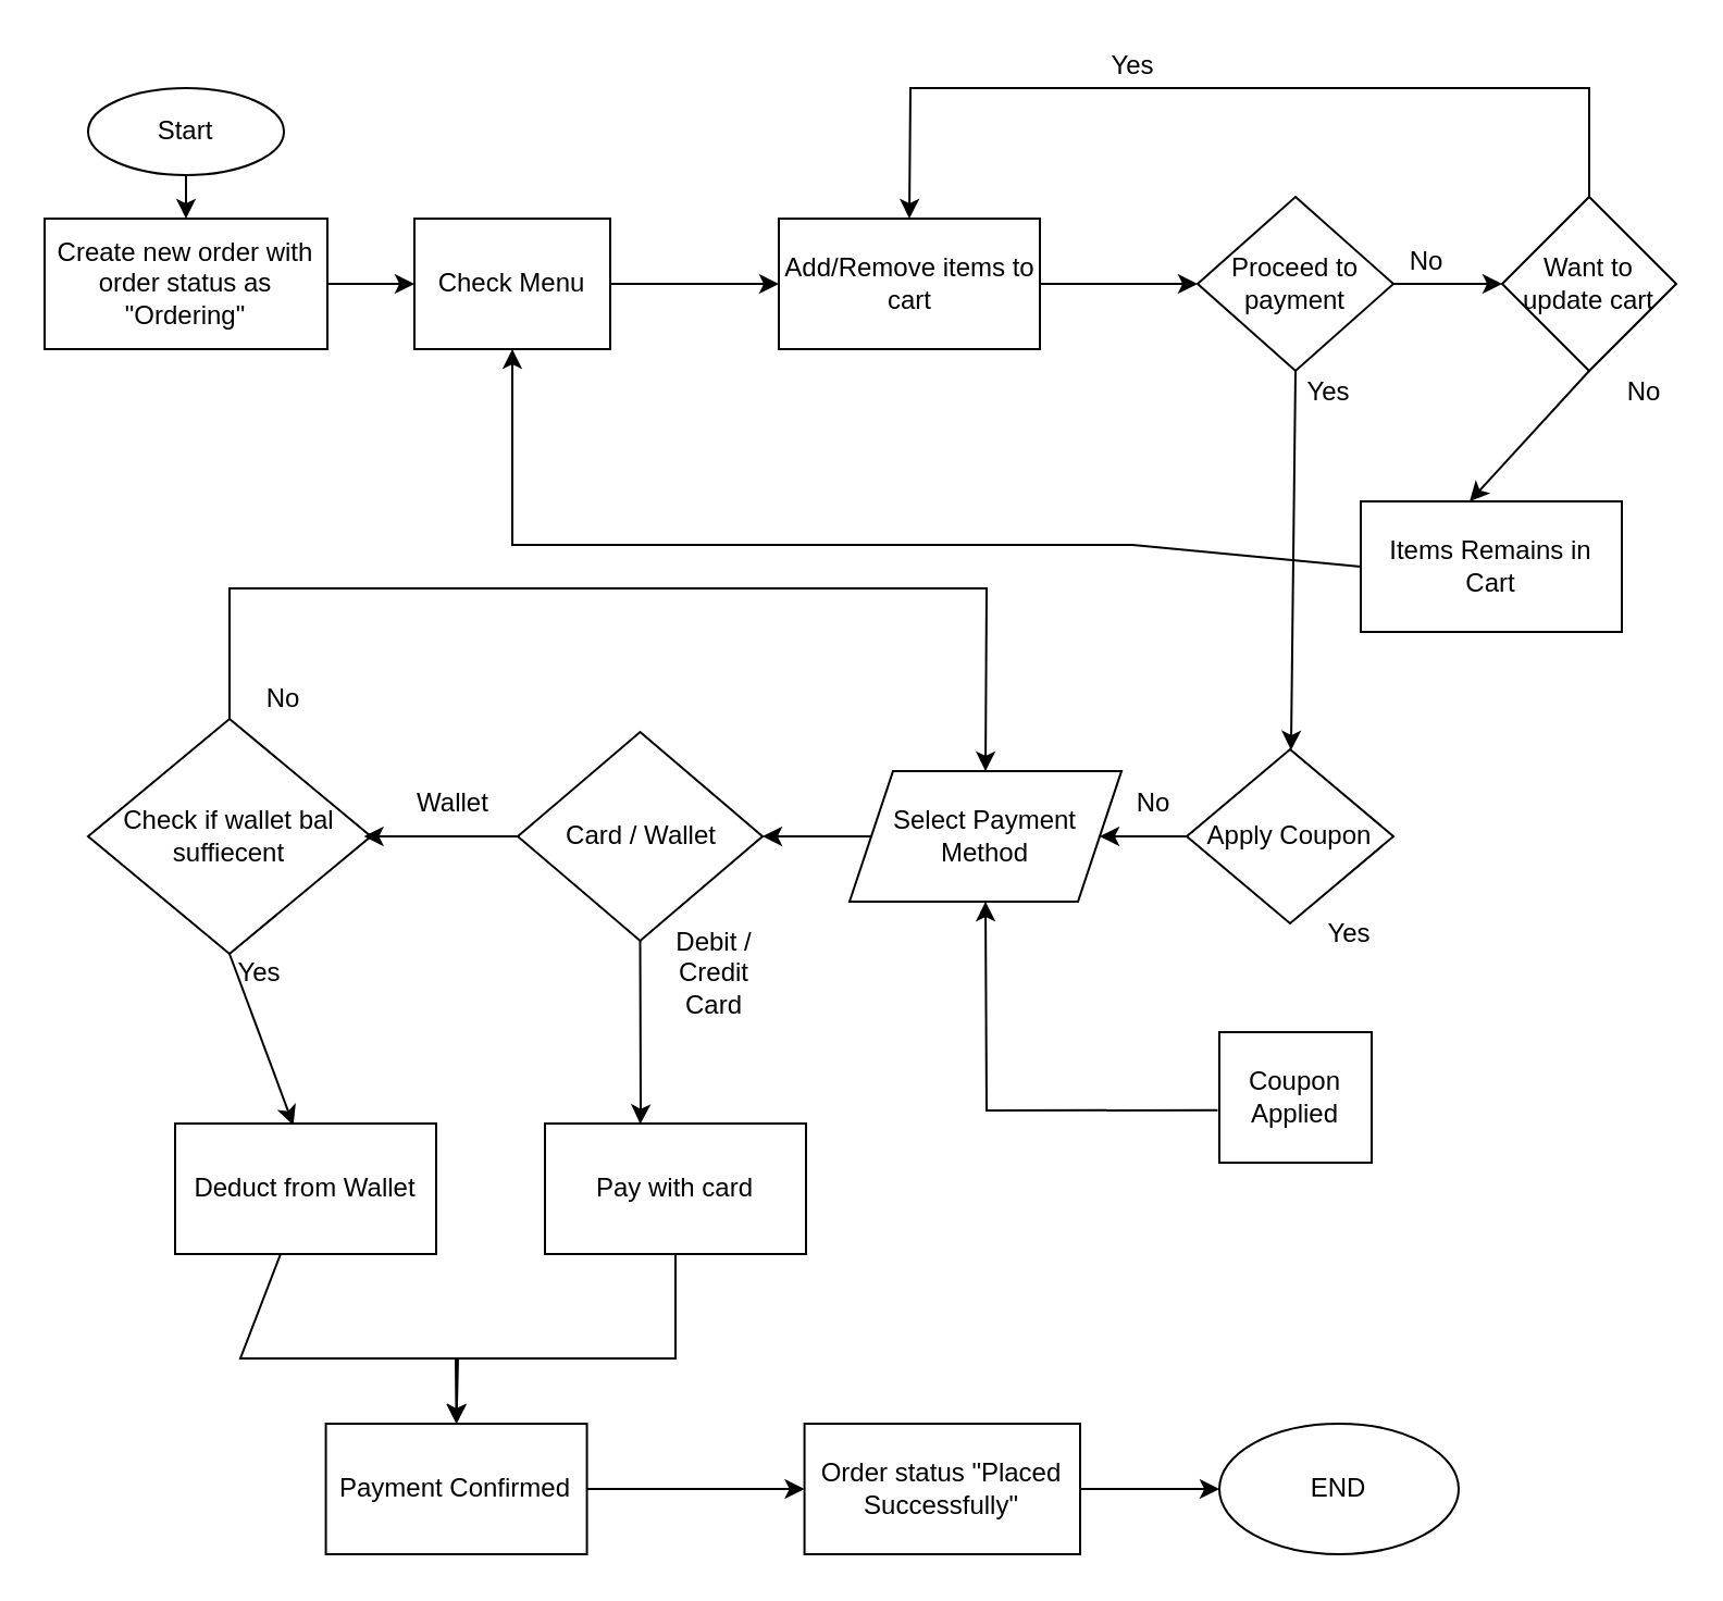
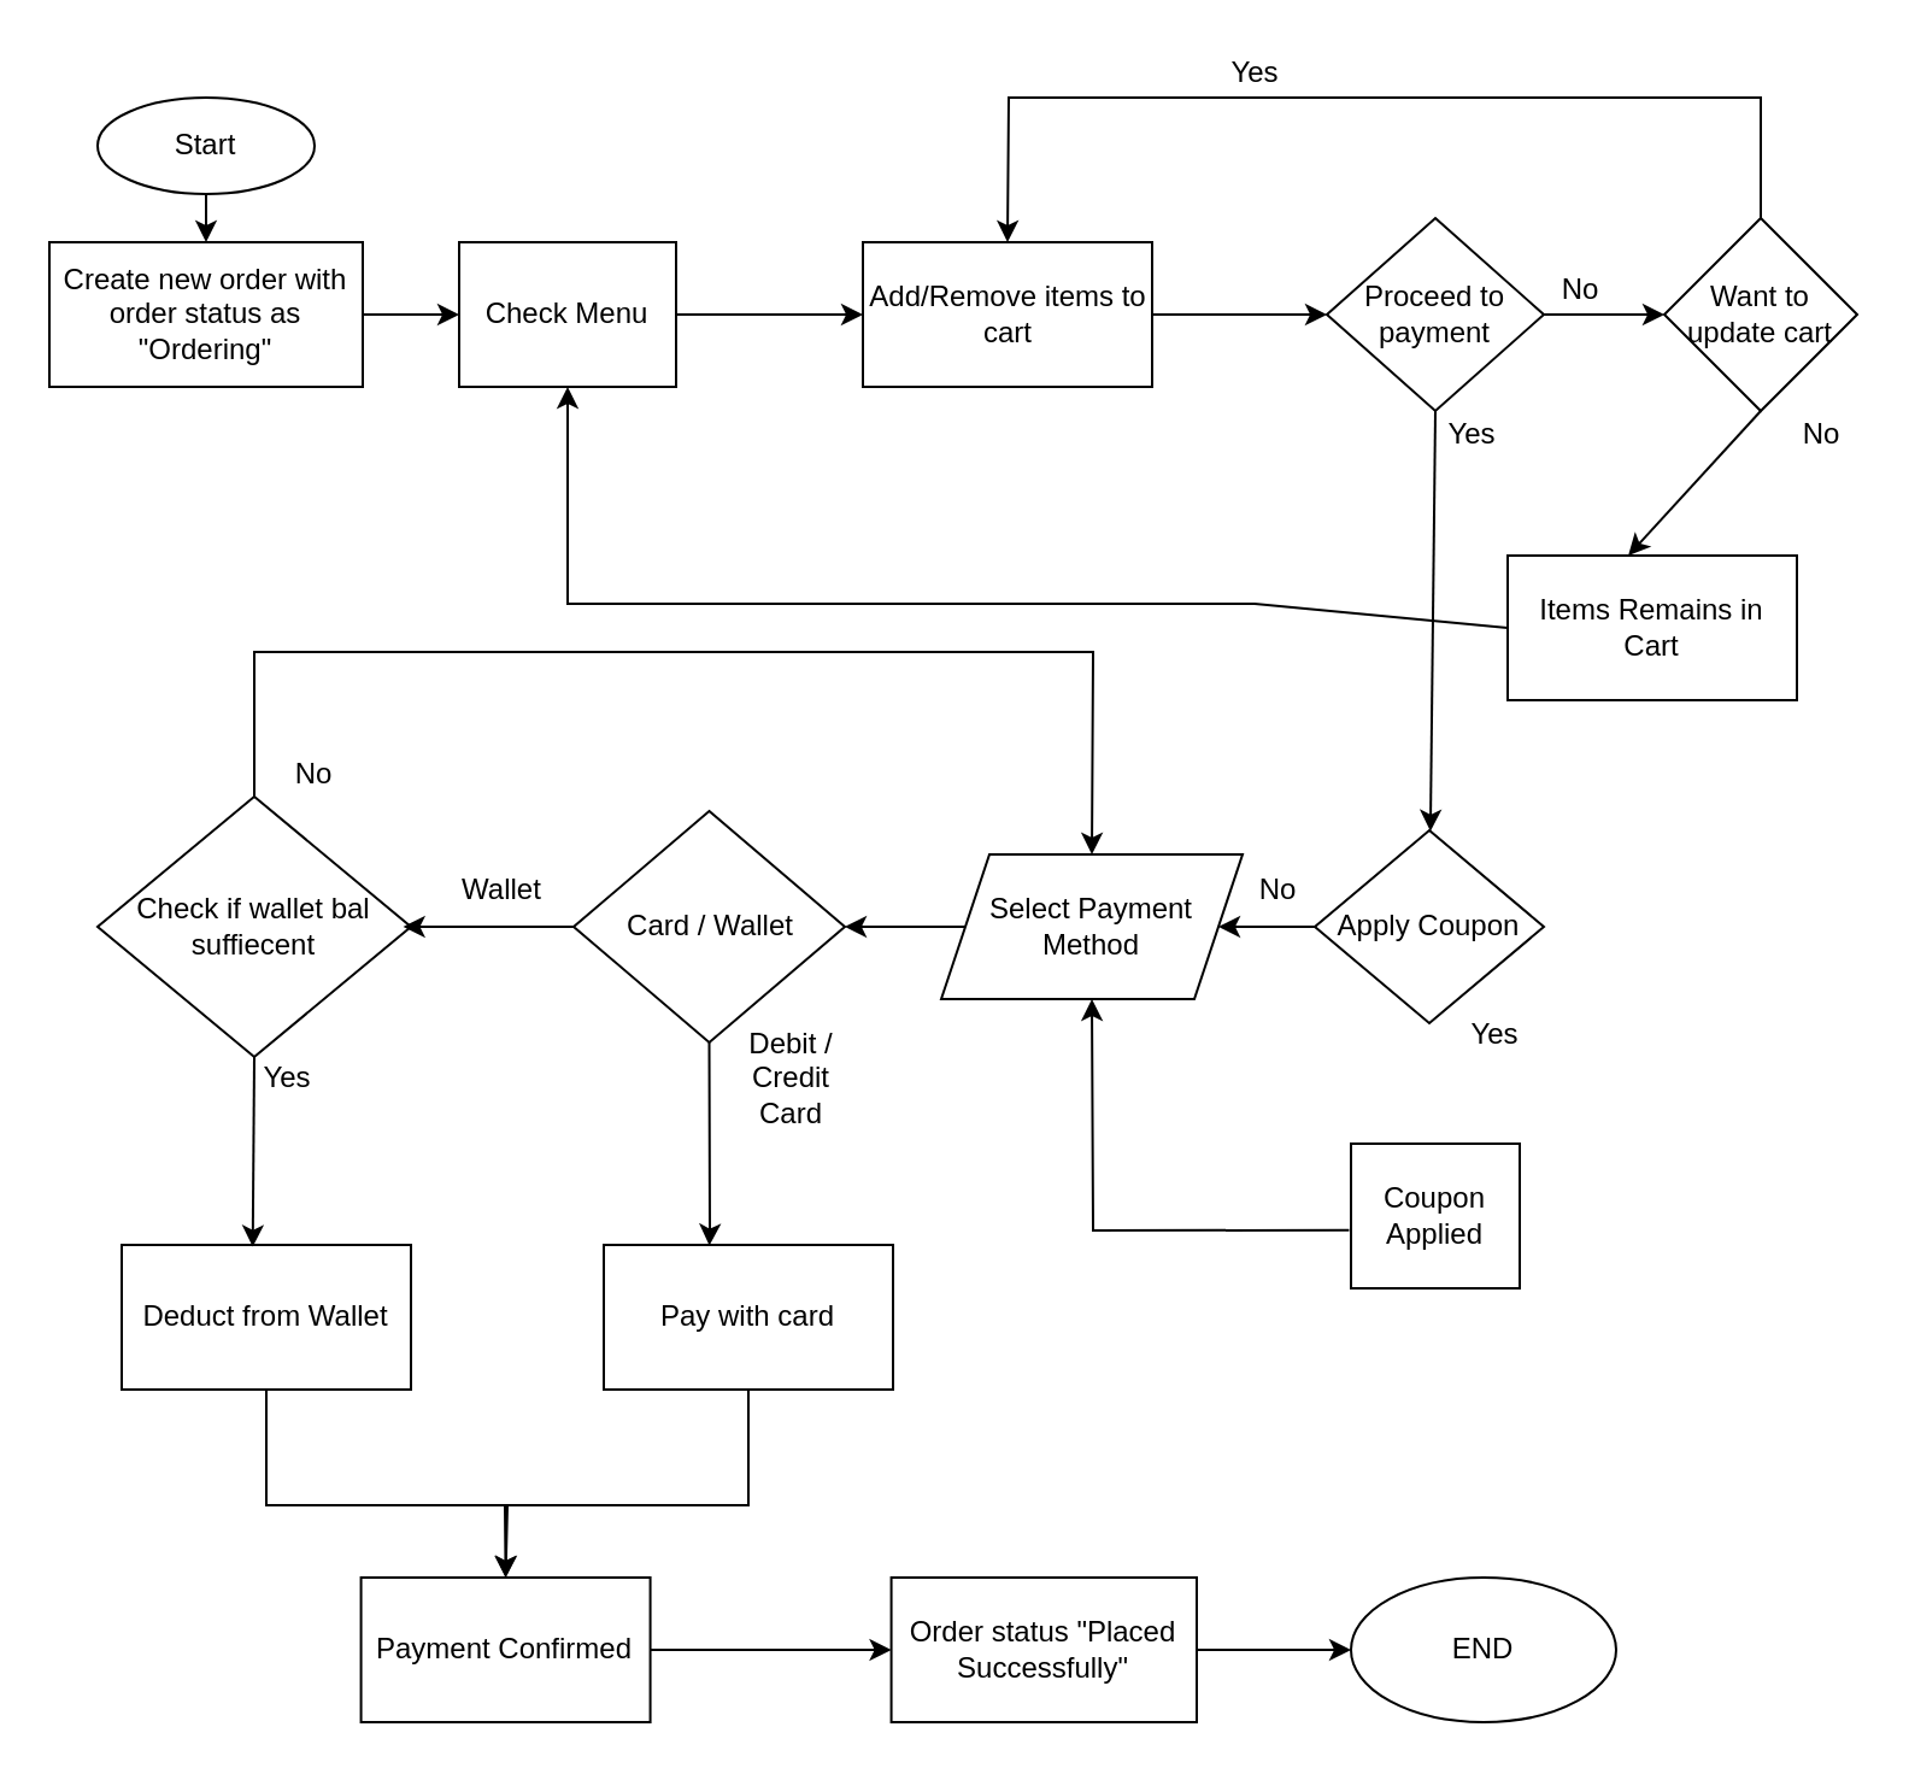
  <mxCell id="0" />
  <mxCell id="1" parent="0" />
  <mxCell id="2" value="Start" style="ellipse;whiteSpace=wrap;html=1;" parent="1" vertex="1"><mxGeometry x="40" y="40" width="90" height="40" as="geometry" /></mxCell>
  <mxCell id="3" value="Create new order with order status as &quot;Ordering&quot;" style="rounded=0;whiteSpace=wrap;html=1;" parent="1" vertex="1"><mxGeometry x="20" y="100" width="130" height="60" as="geometry" /></mxCell>
  <mxCell id="4" value="Check Menu" style="rounded=0;whiteSpace=wrap;html=1;" parent="1" vertex="1"><mxGeometry x="190" y="100" width="90" height="60" as="geometry" /></mxCell>
  <mxCell id="5" value="Add/Remove items to cart" style="rounded=0;whiteSpace=wrap;html=1;" parent="1" vertex="1"><mxGeometry x="357.5" y="100" width="120" height="60" as="geometry" /></mxCell>
  <mxCell id="6" value="Proceed to payment" style="rhombus;whiteSpace=wrap;html=1;" parent="1" vertex="1"><mxGeometry x="550" y="90" width="90" height="80" as="geometry" /></mxCell>
  <mxCell id="7" value="Want to update cart" style="rhombus;whiteSpace=wrap;html=1;" parent="1" vertex="1"><mxGeometry x="690" y="90" width="80" height="80" as="geometry" /></mxCell>
  <mxCell id="8" value="" style="endArrow=classic;html=1;rounded=0;exitX=0.5;exitY=1;exitDx=0;exitDy=0;entryX=0.5;entryY=0;entryDx=0;entryDy=0;" parent="1" source="2" target="3" edge="1"><mxGeometry width="50" height="50" relative="1" as="geometry"><mxPoint x="140" y="90" as="sourcePoint" /><mxPoint x="190" y="40" as="targetPoint" /></mxGeometry></mxCell>
  <mxCell id="9" value="" style="endArrow=classic;html=1;rounded=0;exitX=1;exitY=0.5;exitDx=0;exitDy=0;entryX=0;entryY=0.5;entryDx=0;entryDy=0;" parent="1" source="3" target="4" edge="1"><mxGeometry width="50" height="50" relative="1" as="geometry"><mxPoint x="140" y="230" as="sourcePoint" /><mxPoint x="190" y="180" as="targetPoint" /></mxGeometry></mxCell>
  <mxCell id="10" value="" style="endArrow=classic;html=1;rounded=0;exitX=1;exitY=0.5;exitDx=0;exitDy=0;entryX=0;entryY=0.5;entryDx=0;entryDy=0;" parent="1" source="4" target="5" edge="1"><mxGeometry width="50" height="50" relative="1" as="geometry"><mxPoint x="280" y="230" as="sourcePoint" /><mxPoint x="330" y="180" as="targetPoint" /></mxGeometry></mxCell>
  <mxCell id="11" value="" style="endArrow=classic;html=1;rounded=0;exitX=1;exitY=0.5;exitDx=0;exitDy=0;entryX=0;entryY=0.5;entryDx=0;entryDy=0;" parent="1" source="5" target="6" edge="1"><mxGeometry width="50" height="50" relative="1" as="geometry"><mxPoint x="450" y="230" as="sourcePoint" /><mxPoint x="500" y="180" as="targetPoint" /></mxGeometry></mxCell>
  <mxCell id="12" value="" style="endArrow=classic;html=1;rounded=0;exitX=1;exitY=0.5;exitDx=0;exitDy=0;" parent="1" source="6" target="7" edge="1"><mxGeometry width="50" height="50" relative="1" as="geometry"><mxPoint x="570" y="260" as="sourcePoint" /><mxPoint x="620" y="210" as="targetPoint" /></mxGeometry></mxCell>
  <mxCell id="13" value="" style="endArrow=classic;html=1;rounded=0;exitX=0.5;exitY=0;exitDx=0;exitDy=0;entryX=0.5;entryY=0;entryDx=0;entryDy=0;" parent="1" source="7" target="5" edge="1"><mxGeometry width="50" height="50" relative="1" as="geometry"><mxPoint x="410" y="80" as="sourcePoint" /><mxPoint x="230" y="90" as="targetPoint" /><Array as="points"><mxPoint x="730" y="40" /><mxPoint x="418" y="40" /></Array></mxGeometry></mxCell>
  <mxCell id="14" value="" style="endArrow=classic;html=1;rounded=0;exitX=0.5;exitY=1;exitDx=0;exitDy=0;" parent="1" source="6" target="22" edge="1"><mxGeometry width="50" height="50" relative="1" as="geometry"><mxPoint x="500" y="230" as="sourcePoint" /><mxPoint x="525" y="300" as="targetPoint" /></mxGeometry></mxCell>
  <mxCell id="15" value="Yes" style="text;html=1;align=center;verticalAlign=middle;resizable=0;points=[];autosize=1;strokeColor=none;fillColor=none;" parent="1" vertex="1"><mxGeometry x="500" y="20" width="40" height="20" as="geometry" /></mxCell>
  <mxCell id="16" value="Yes" style="text;html=1;align=center;verticalAlign=middle;resizable=0;points=[];autosize=1;strokeColor=none;fillColor=none;" parent="1" vertex="1"><mxGeometry x="590" y="170" width="40" height="20" as="geometry" /></mxCell>
  <mxCell id="17" value="No" style="text;html=1;align=center;verticalAlign=middle;resizable=0;points=[];autosize=1;strokeColor=none;fillColor=none;" parent="1" vertex="1"><mxGeometry x="740" y="170" width="30" height="20" as="geometry" /></mxCell>
  <mxCell id="18" value="No" style="text;html=1;align=center;verticalAlign=middle;resizable=0;points=[];autosize=1;strokeColor=none;fillColor=none;" parent="1" vertex="1"><mxGeometry x="640" y="110" width="30" height="20" as="geometry" /></mxCell>
  <mxCell id="19" value="Items Remains in Cart" style="rounded=0;whiteSpace=wrap;html=1;" parent="1" vertex="1"><mxGeometry x="625" y="230" width="120" height="60" as="geometry" /></mxCell>
  <mxCell id="20" value="" style="endArrow=classic;html=1;rounded=0;entryX=0.5;entryY=1;entryDx=0;entryDy=0;exitX=0;exitY=0.5;exitDx=0;exitDy=0;" parent="1" source="19" target="4" edge="1"><mxGeometry width="50" height="50" relative="1" as="geometry"><mxPoint x="300" y="260" as="sourcePoint" /><mxPoint x="350" y="210" as="targetPoint" /><Array as="points"><mxPoint x="520" y="250" /><mxPoint x="235" y="250" /></Array></mxGeometry></mxCell>
  <mxCell id="21" value="" style="endArrow=classic;html=1;rounded=0;exitX=0.5;exitY=1;exitDx=0;exitDy=0;entryX=0.417;entryY=0;entryDx=0;entryDy=0;entryPerimeter=0;" parent="1" source="7" target="19" edge="1"><mxGeometry width="50" height="50" relative="1" as="geometry"><mxPoint x="410" y="250" as="sourcePoint" /><mxPoint x="460" y="200" as="targetPoint" /></mxGeometry></mxCell>
  <mxCell id="22" value="Apply Coupon" style="rhombus;whiteSpace=wrap;html=1;" parent="1" vertex="1"><mxGeometry x="545" y="344" width="95" height="80" as="geometry" /></mxCell>
  <mxCell id="23" value="Select Payment Method" style="shape=parallelogram;perimeter=parallelogramPerimeter;whiteSpace=wrap;html=1;fixedSize=1;" parent="1" vertex="1"><mxGeometry x="390" y="354" width="125" height="60" as="geometry" /></mxCell>
  <mxCell id="24" value="Coupon Applied" style="rounded=0;whiteSpace=wrap;html=1;" parent="1" vertex="1"><mxGeometry x="560" y="474" width="70" height="60" as="geometry" /></mxCell>
  <mxCell id="25" value="Card / Wallet" style="rhombus;whiteSpace=wrap;html=1;" parent="1" vertex="1"><mxGeometry x="237.5" y="336" width="112.5" height="96" as="geometry" /></mxCell>
  <mxCell id="26" value="Check if wallet bal suffiecent" style="rhombus;whiteSpace=wrap;html=1;" parent="1" vertex="1"><mxGeometry x="40" y="330" width="130" height="108" as="geometry" /></mxCell>
- <mxCell id="27" value="Deduct from Wallet" style="rounded=0;whiteSpace=wrap;html=1;" parent="1" vertex="1"><mxGeometry x="80" y="516" width="120" height="60" as="geometry" /></mxCell>
+ <mxCell id="27" value="Deduct from Wallet" style="rounded=0;whiteSpace=wrap;html=1;" parent="1" vertex="1"><mxGeometry x="50" y="516" width="120" height="60" as="geometry" /></mxCell>
  <mxCell id="28" value="Pay with card" style="rounded=0;whiteSpace=wrap;html=1;" parent="1" vertex="1"><mxGeometry x="250" y="516" width="120" height="60" as="geometry" /></mxCell>
  <mxCell id="29" value="Payment Confirmed" style="rounded=0;whiteSpace=wrap;html=1;" parent="1" vertex="1"><mxGeometry x="149.29" y="654" width="120" height="60" as="geometry" /></mxCell>
  <mxCell id="30" value="Order status &quot;Placed Successfully&quot;" style="rounded=0;whiteSpace=wrap;html=1;" parent="1" vertex="1"><mxGeometry x="369.29" y="654" width="126.71" height="60" as="geometry" /></mxCell>
  <mxCell id="31" value="END" style="ellipse;whiteSpace=wrap;html=1;" parent="1" vertex="1"><mxGeometry x="560" y="654" width="110" height="60" as="geometry" /></mxCell>
  <mxCell id="32" value="" style="endArrow=classic;html=1;rounded=0;entryX=0.453;entryY=0.013;entryDx=0;entryDy=0;entryPerimeter=0;exitX=0.5;exitY=1;exitDx=0;exitDy=0;" parent="1" source="26" target="27" edge="1"><mxGeometry width="50" height="50" relative="1" as="geometry"><mxPoint x="100" y="464" as="sourcePoint" /><mxPoint x="140" y="454" as="targetPoint" /></mxGeometry></mxCell>
  <mxCell id="33" value="" style="endArrow=classic;html=1;rounded=0;exitX=0.5;exitY=1;exitDx=0;exitDy=0;entryX=0.365;entryY=0.004;entryDx=0;entryDy=0;entryPerimeter=0;" parent="1" source="25" target="28" edge="1"><mxGeometry width="50" height="50" relative="1" as="geometry"><mxPoint x="200" y="504" as="sourcePoint" /><mxPoint x="300" y="514" as="targetPoint" /><Array as="points"><mxPoint x="294" y="510" /></Array></mxGeometry></mxCell>
  <mxCell id="34" value="" style="endArrow=classic;html=1;rounded=0;entryX=0.5;entryY=1;entryDx=0;entryDy=0;exitX=-0.011;exitY=0.598;exitDx=0;exitDy=0;exitPerimeter=0;" parent="1" source="24" target="23" edge="1"><mxGeometry width="50" height="50" relative="1" as="geometry"><mxPoint x="450" y="514" as="sourcePoint" /><mxPoint x="500" y="464" as="targetPoint" /><Array as="points"><mxPoint x="453" y="510" /></Array></mxGeometry></mxCell>
  <mxCell id="35" value="" style="endArrow=classic;html=1;rounded=0;entryX=1;entryY=0.5;entryDx=0;entryDy=0;exitX=0;exitY=0.5;exitDx=0;exitDy=0;" parent="1" source="23" target="25" edge="1"><mxGeometry width="50" height="50" relative="1" as="geometry"><mxPoint x="330" y="474" as="sourcePoint" /><mxPoint x="380" y="424" as="targetPoint" /></mxGeometry></mxCell>
  <mxCell id="36" value="" style="endArrow=classic;html=1;rounded=0;" parent="1" source="25" edge="1"><mxGeometry width="50" height="50" relative="1" as="geometry"><mxPoint x="166.789" y="434" as="sourcePoint" /><mxPoint x="166.789" y="384" as="targetPoint" /></mxGeometry></mxCell>
  <mxCell id="37" value="" style="endArrow=classic;html=1;rounded=0;entryX=0;entryY=0.5;entryDx=0;entryDy=0;" parent="1" source="29" target="30" edge="1"><mxGeometry width="50" height="50" relative="1" as="geometry"><mxPoint x="269.29" y="734" as="sourcePoint" /><mxPoint x="340.001" y="684" as="targetPoint" /></mxGeometry></mxCell>
  <mxCell id="38" value="" style="endArrow=classic;html=1;rounded=0;" parent="1" source="30" edge="1"><mxGeometry width="50" height="50" relative="1" as="geometry"><mxPoint x="489.29" y="734" as="sourcePoint" /><mxPoint x="560.001" y="684" as="targetPoint" /></mxGeometry></mxCell>
  <mxCell id="39" value="" style="endArrow=classic;html=1;rounded=0;entryX=0.5;entryY=0;entryDx=0;entryDy=0;" parent="1" source="27" target="29" edge="1"><mxGeometry width="50" height="50" relative="1" as="geometry"><mxPoint x="110" y="626" as="sourcePoint" /><mxPoint x="110" y="646.711" as="targetPoint" /><Array as="points"><mxPoint x="110" y="624" /><mxPoint x="209" y="624" /></Array></mxGeometry></mxCell>
  <mxCell id="40" value="" style="endArrow=classic;html=1;rounded=0;entryX=0.5;entryY=0;entryDx=0;entryDy=0;" parent="1" source="28" target="29" edge="1"><mxGeometry width="50" height="50" relative="1" as="geometry"><mxPoint x="310" y="626" as="sourcePoint" /><mxPoint x="310" y="646.711" as="targetPoint" /><Array as="points"><mxPoint x="310" y="624" /><mxPoint x="210" y="624" /></Array></mxGeometry></mxCell>
  <mxCell id="41" value="" style="endArrow=classic;html=1;rounded=0;entryX=1;entryY=0.5;entryDx=0;entryDy=0;" parent="1" source="22" target="23" edge="1"><mxGeometry width="50" height="50" relative="1" as="geometry"><mxPoint x="474.289" y="434" as="sourcePoint" /><mxPoint x="510" y="384" as="targetPoint" /></mxGeometry></mxCell>
  <mxCell id="42" value="No" style="text;html=1;strokeColor=none;fillColor=none;align=center;verticalAlign=middle;whiteSpace=wrap;rounded=0;" parent="1" vertex="1"><mxGeometry x="500" y="354" width="60" height="30" as="geometry" /></mxCell>
  <mxCell id="43" value="" style="endArrow=classic;html=1;rounded=0;entryX=0.5;entryY=0;entryDx=0;entryDy=0;" parent="1" source="26" target="23" edge="1"><mxGeometry width="50" height="50" relative="1" as="geometry"><mxPoint x="105" y="309.289" as="sourcePoint" /><mxPoint x="105" y="259.289" as="targetPoint" /><Array as="points"><mxPoint x="105" y="270" /><mxPoint x="453" y="270" /></Array></mxGeometry></mxCell>
  <mxCell id="44" value="No" style="text;html=1;strokeColor=none;fillColor=none;align=center;verticalAlign=middle;whiteSpace=wrap;rounded=0;" parent="1" vertex="1"><mxGeometry x="100" y="306" width="60" height="30" as="geometry" /></mxCell>
  <mxCell id="45" value="Yes" style="text;html=1;strokeColor=none;fillColor=none;align=center;verticalAlign=middle;whiteSpace=wrap;rounded=0;" parent="1" vertex="1"><mxGeometry x="590" y="414" width="60" height="30" as="geometry" /></mxCell>
  <mxCell id="46" value="Yes" style="text;html=1;strokeColor=none;fillColor=none;align=center;verticalAlign=middle;whiteSpace=wrap;rounded=0;" parent="1" vertex="1"><mxGeometry x="89.29" y="432" width="60" height="30" as="geometry" /></mxCell>
  <mxCell id="47" value="Wallet" style="text;html=1;strokeColor=none;fillColor=none;align=center;verticalAlign=middle;whiteSpace=wrap;rounded=0;" parent="1" vertex="1"><mxGeometry x="177.5" y="354" width="60" height="30" as="geometry" /></mxCell>
  <mxCell id="48" value="Debit / Credit Card" style="text;html=1;strokeColor=none;fillColor=none;align=center;verticalAlign=middle;whiteSpace=wrap;rounded=0;" parent="1" vertex="1"><mxGeometry x="297.5" y="432" width="60" height="30" as="geometry" /></mxCell>
